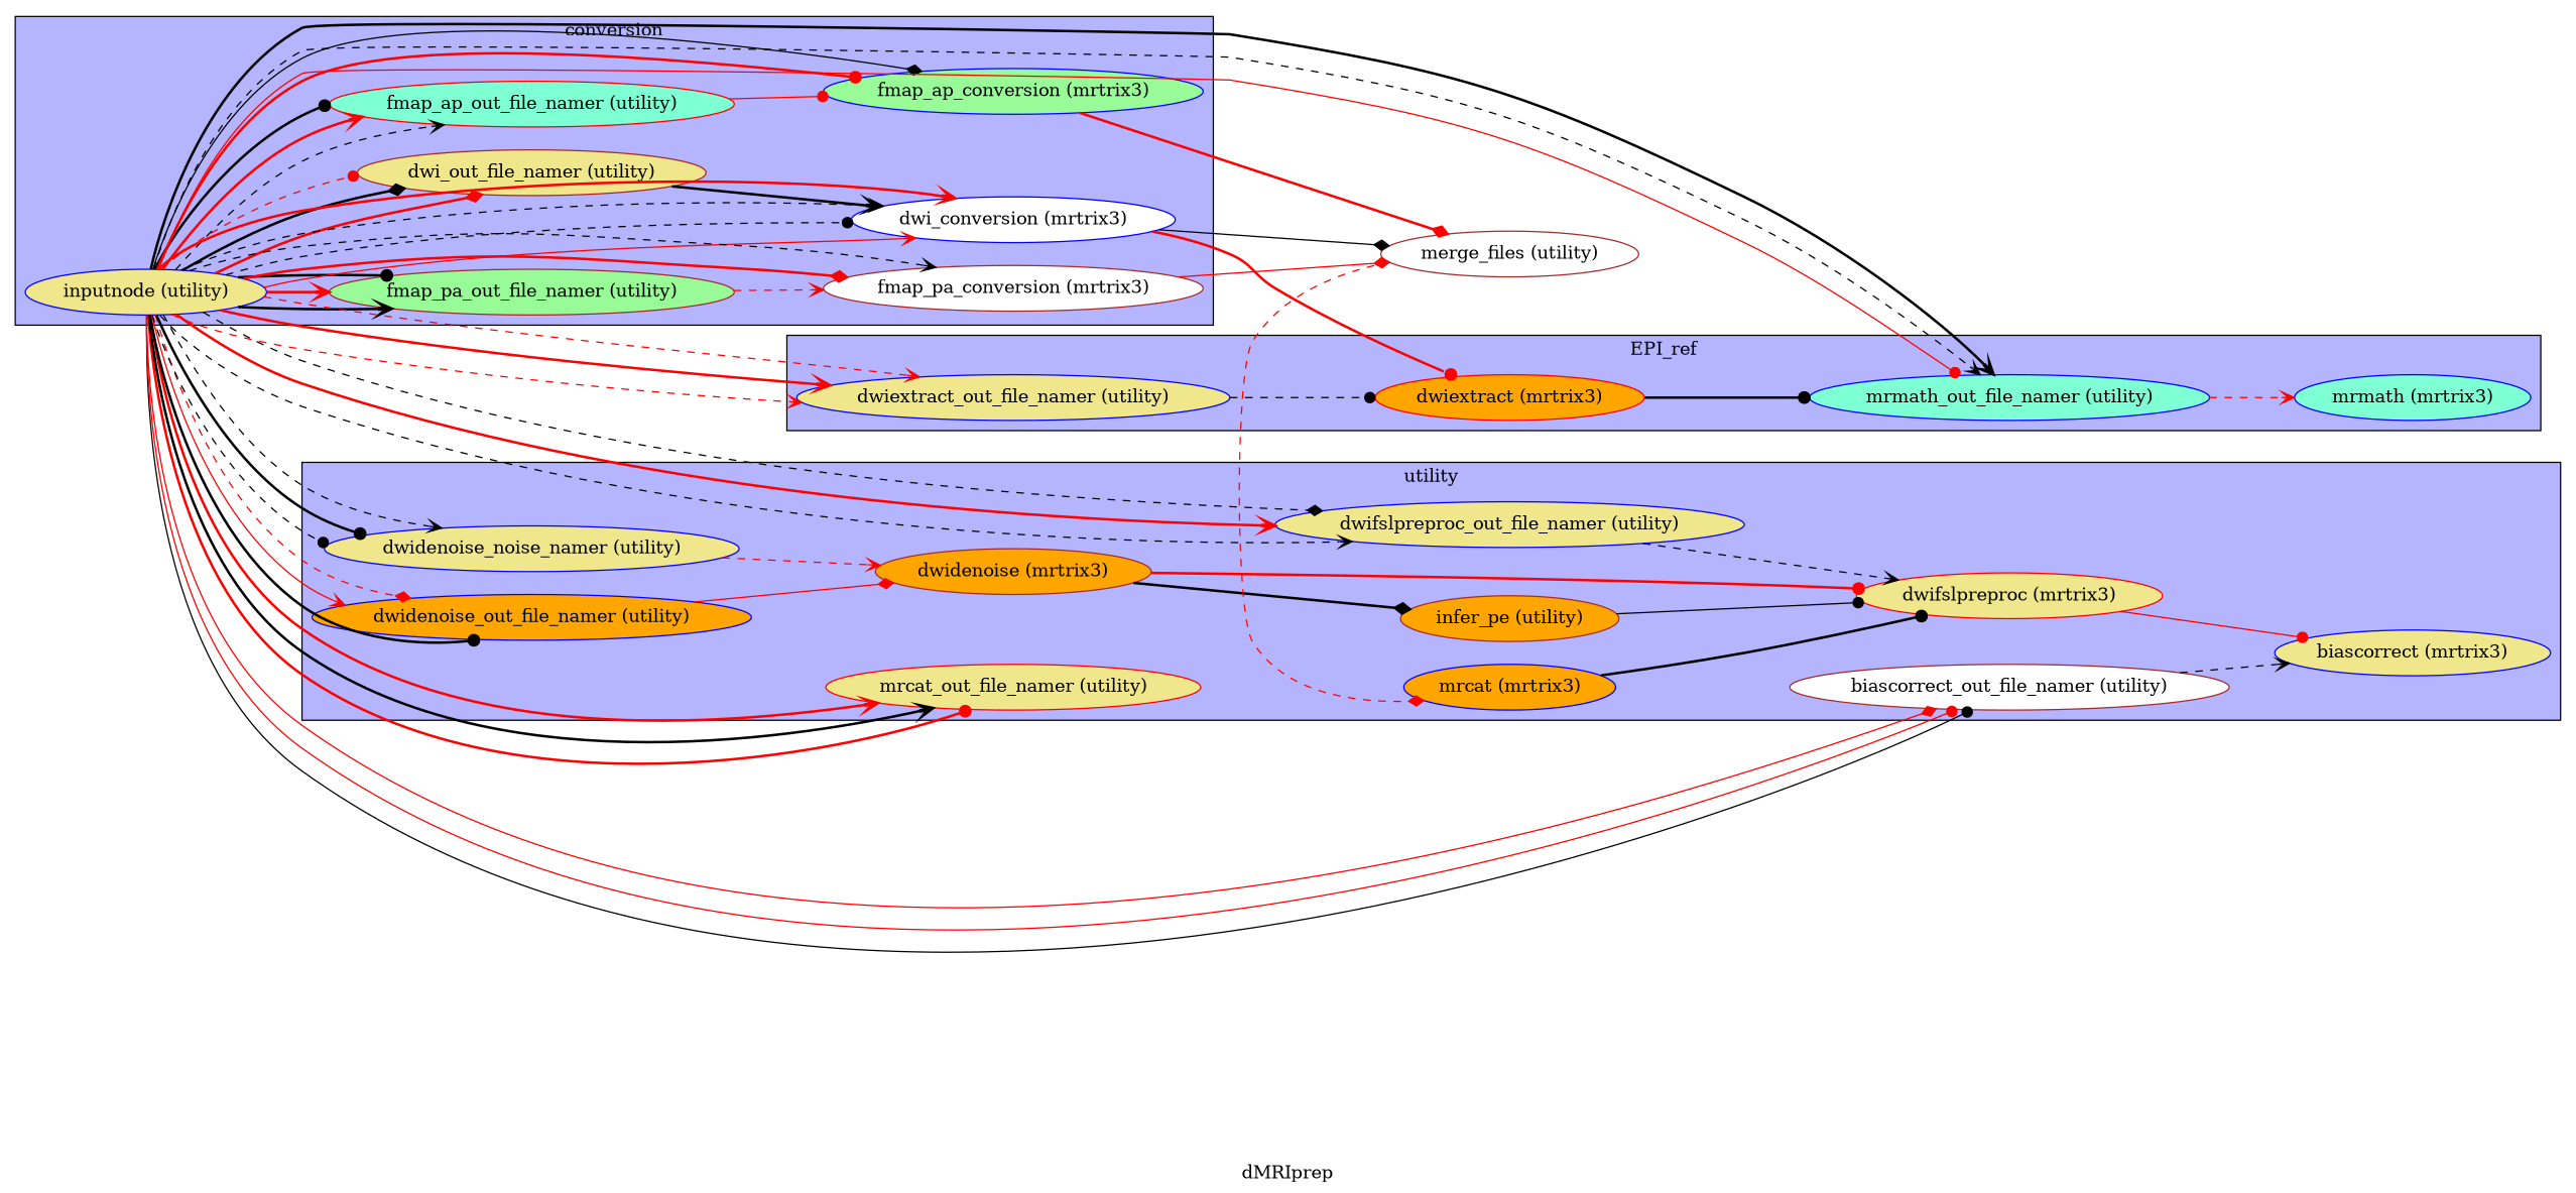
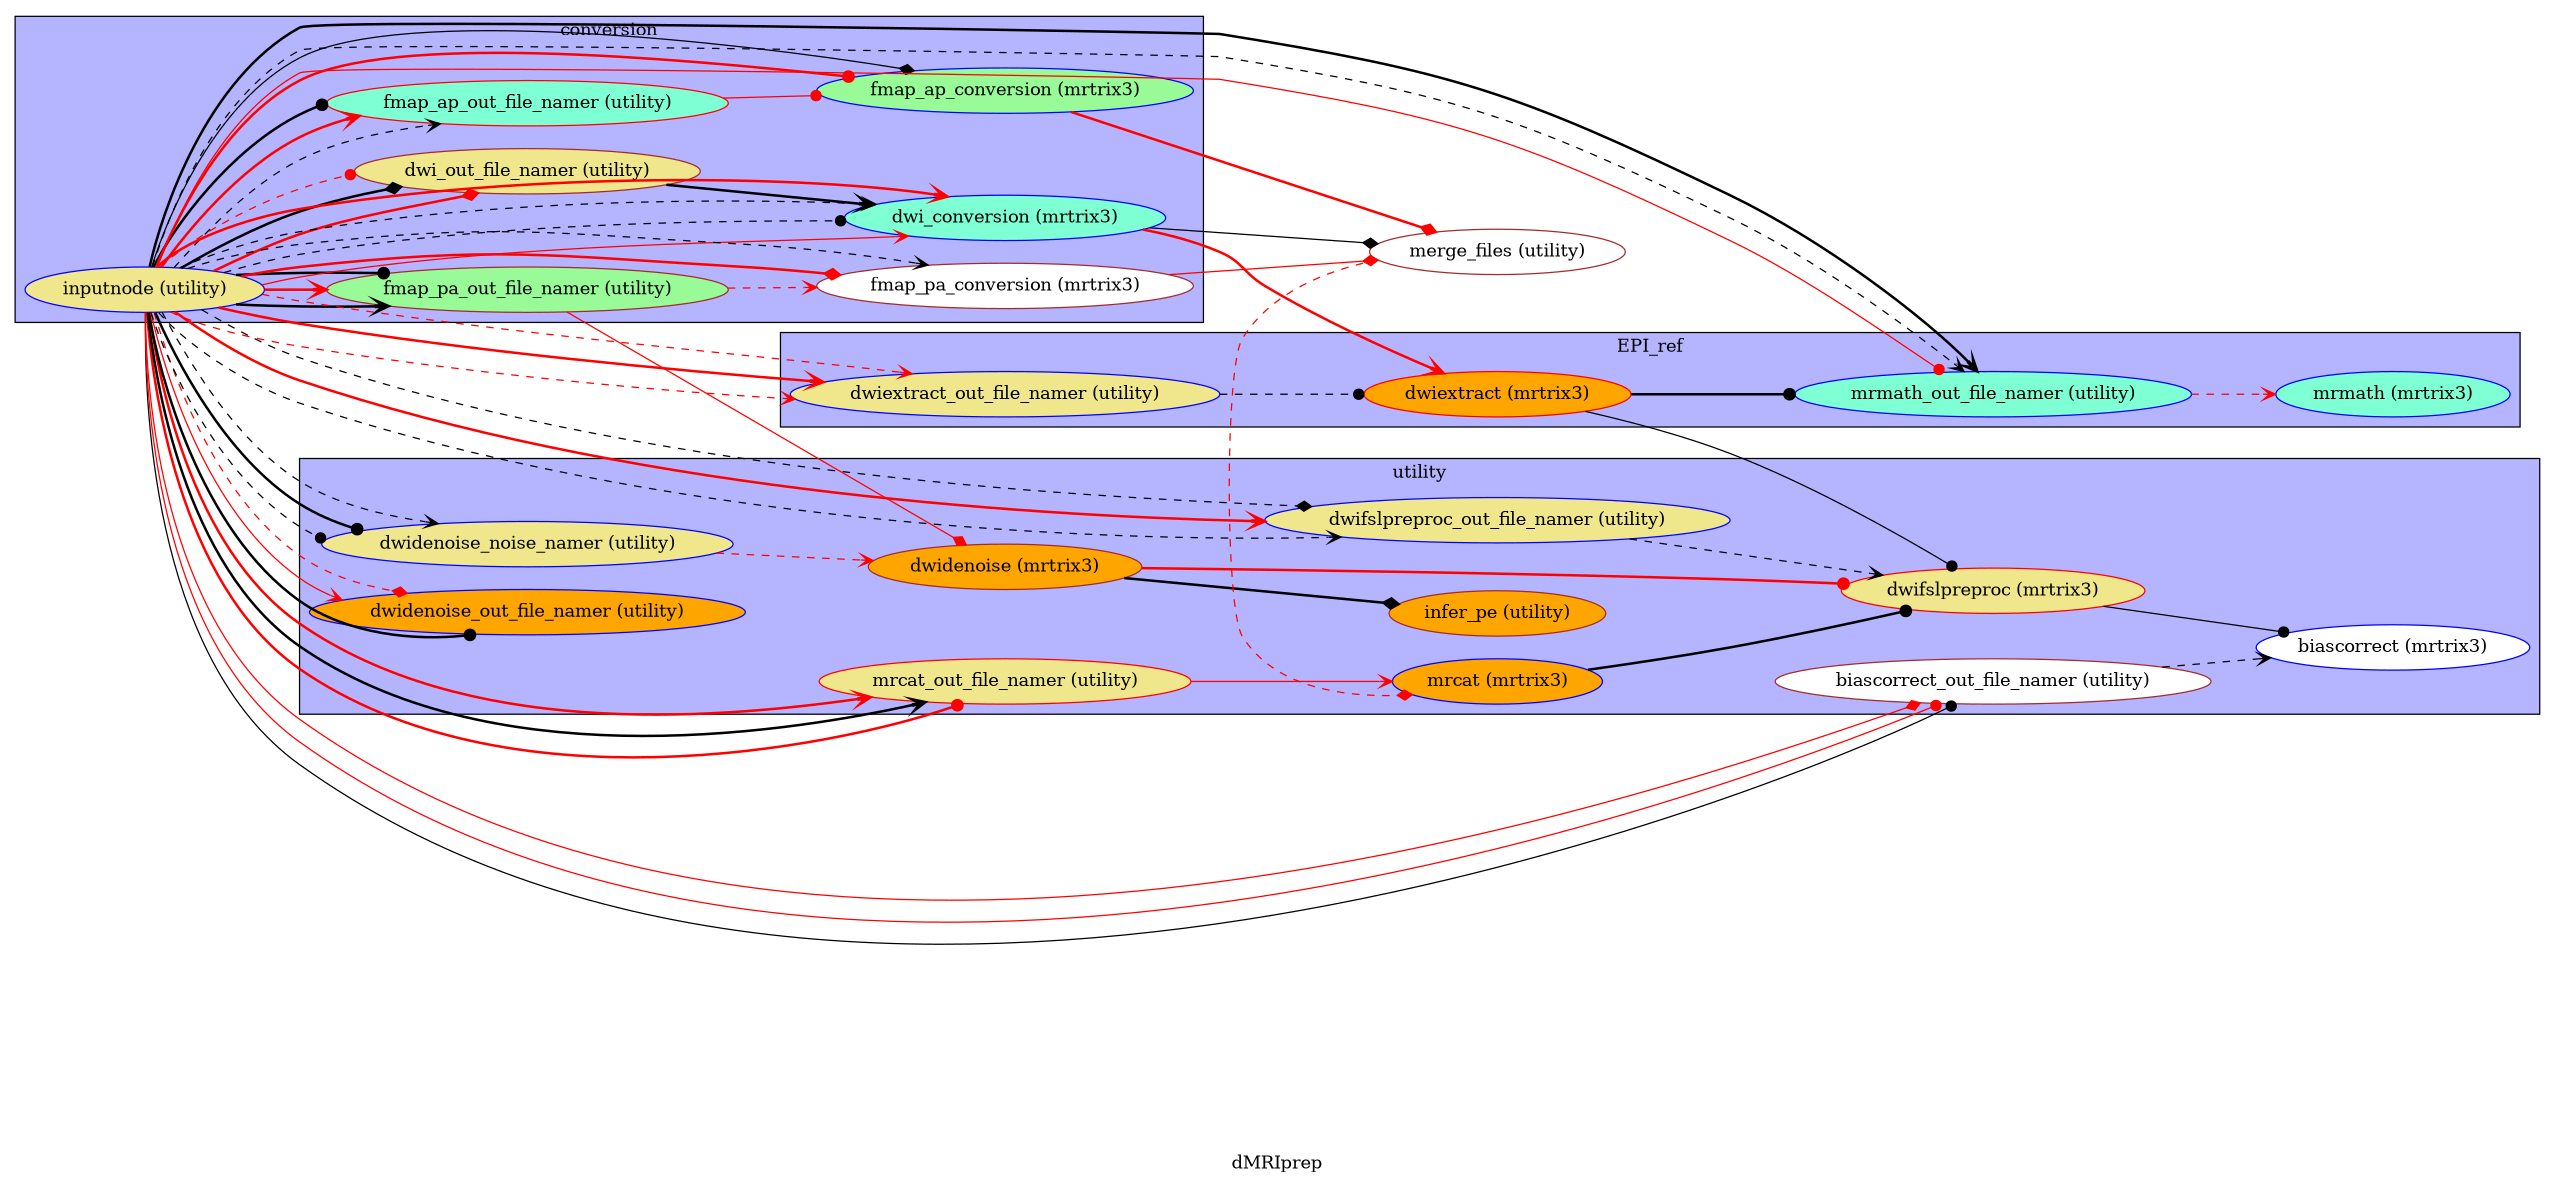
  digraph {
    label=dMRIprep
    rankdir=LR
    node [color=blue fillcolor=khaki style=filled]
    edge [arrowhead=vee color=red style=bold]
    n1 [label="inputnode (utility)"]
    n2 [color=brown label="dwi_out_file_namer (utility)"]
    n3 [color=brown fillcolor=palegreen label="fmap_pa_out_file_namer (utility)"]
    n4 [color=red fillcolor=aquamarine label="fmap_ap_out_file_namer (utility)"]
-   n5 [fillcolor=white label="dwi_conversion (mrtrix3)"]
+   n5 [fillcolor=aquamarine label="dwi_conversion (mrtrix3)"]
    n6 [color=brown fillcolor=white label="fmap_pa_conversion (mrtrix3)"]
    n7 [fillcolor=palegreen label="fmap_ap_conversion (mrtrix3)"]
    n8 [label="dwiextract_out_file_namer (utility)"]
    n9 [fillcolor=aquamarine label="mrmath_out_file_namer (utility)"]
    n10 [color=red fillcolor=orange label="dwiextract (mrtrix3)"]
    n11 [fillcolor=aquamarine label="mrmath (mrtrix3)"]
    n12 [color=red label="mrcat_out_file_namer (utility)"]
    n13 [fillcolor=orange label="dwidenoise_out_file_namer (utility)"]
    n14 [label="dwidenoise_noise_namer (utility)"]
    n15 [label="dwifslpreproc_out_file_namer (utility)"]
    n16 [color=brown fillcolor=white label="biascorrect_out_file_namer (utility)"]
    n17 [fillcolor=orange label="mrcat (mrtrix3)"]
    n18 [color=brown fillcolor=orange label="dwidenoise (mrtrix3)"]
    n19 [color=red label="dwifslpreproc (mrtrix3)"]
-   n20 [label="biascorrect (mrtrix3)"]
+   n20 [fillcolor=white label="biascorrect (mrtrix3)"]
    n21 [color=brown fillcolor=orange label="infer_pe (utility)"]
    n22 [color=brown fillcolor=white label="merge_files (utility)"]
    subgraph cluster_1 {
      fillcolor="#B4B4FF"
      label=conversion
      style=filled
      n1
      n2
      n3
      n4
      n5
      n6
      n7
    }
    subgraph cluster_2 {
      fillcolor="#B4B4FF"
      label=EPI_ref
      style=filled
      n8
      n9
      n10
      n11
    }
    subgraph cluster_3 {
      fillcolor="#B4B4FF"
      label=utility
      style=filled
      n12
      n13
      n14
      n15
      n16
      n17
      n18
      n19
      n20
      n21
    }
    n1 -> n2 [arrowhead=diamond]
    n1 -> n2 [arrowhead=diamond color=black]
    n1 -> n2 [arrowhead=dot style=dashed]
    n1 -> n3 [color=black]
    n1 -> n3
    n1 -> n3 [arrowhead=dot color=black]
    n1 -> n4 [color=black style=dashed]
    n1 -> n4
    n1 -> n4 [arrowhead=dot color=black]
    n1 -> n5 [style=solid]
    n1 -> n5 [arrowhead=dot color=black style=dashed]
    n1 -> n5 [color=black style=dashed]
    n1 -> n5
    n1 -> n6 [arrowhead=diamond]
    n1 -> n6 [color=black style=dashed]
    n1 -> n7 [arrowhead=dot]
    n1 -> n7 [arrowhead=diamond color=black style=solid]
    n1 -> n8 [style=dashed]
    n1 -> n8
    n1 -> n8 [style=dashed]
    n1 -> n9 [arrowhead=dot style=solid]
    n1 -> n9 [color=black style=dashed]
    n1 -> n9 [color=black]
    n1 -> n12 [arrowhead=dot]
    n1 -> n12 [color=black]
    n1 -> n12
    n1 -> n13 [arrowhead=dot color=black]
    n1 -> n13 [style=solid]
    n1 -> n13 [arrowhead=diamond style=dashed]
    n1 -> n14 [arrowhead=dot color=black style=dashed]
    n1 -> n14 [arrowhead=dot color=black]
    n1 -> n14 [color=black style=dashed]
    n1 -> n15 [color=black style=dashed]
    n1 -> n15
    n1 -> n15 [arrowhead=diamond color=black style=dashed]
    n1 -> n16 [arrowhead=dot color=black style=solid]
    n1 -> n16 [arrowhead=dot style=solid]
    n1 -> n16 [arrowhead=diamond style=solid]
    n2 -> n5 [color=black]
    n3 -> n6 [style=dashed]
    n4 -> n7 [arrowhead=dot style=solid]
-   n5 -> n10 [arrowhead=dot]
+   n5 -> n10
    n5 -> n22 [arrowhead=diamond color=black style=solid]
    n6 -> n22 [arrowhead=diamond style=solid]
    n7 -> n22 [arrowhead=diamond]
    n8 -> n10 [arrowhead=dot color=black style=dashed]
    n9 -> n11 [style=dashed]
    n10 -> n9 [arrowhead=dot color=black]
-   n13 -> n18 [arrowhead=diamond style=solid]
+   n12 -> n17 [style=solid]
+   n3 -> n18 [arrowhead=diamond style=solid]
    n14 -> n18 [style=dashed]
    n15 -> n19 [color=black style=dashed]
    n16 -> n20 [color=black style=dashed]
    n17 -> n19 [arrowhead=dot color=black]
    n18 -> n19 [arrowhead=dot]
    n18 -> n21 [arrowhead=diamond color=black]
-   n19 -> n20 [arrowhead=dot style=solid]
-   n21 -> n19 [arrowhead=dot color=black style=solid]
+   n19 -> n20 [arrowhead=dot color=black style=solid]
+   n10 -> n19 [arrowhead=dot color=black style=solid]
    n22 -> n17 [arrowhead=diamond style=dashed]
  }
